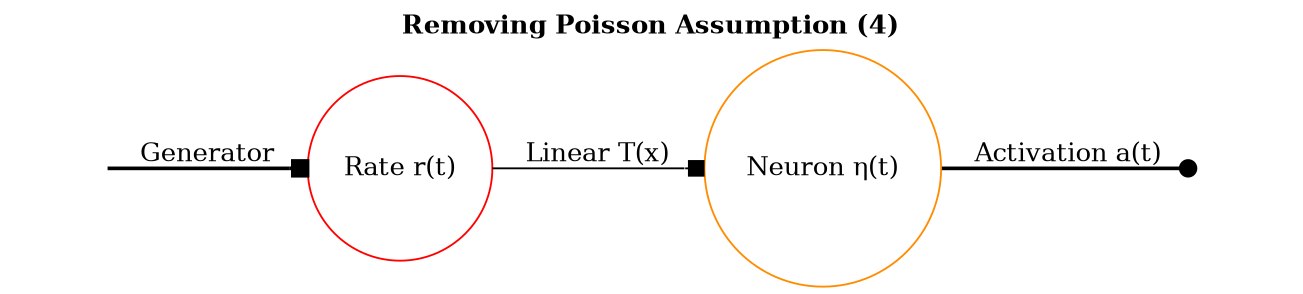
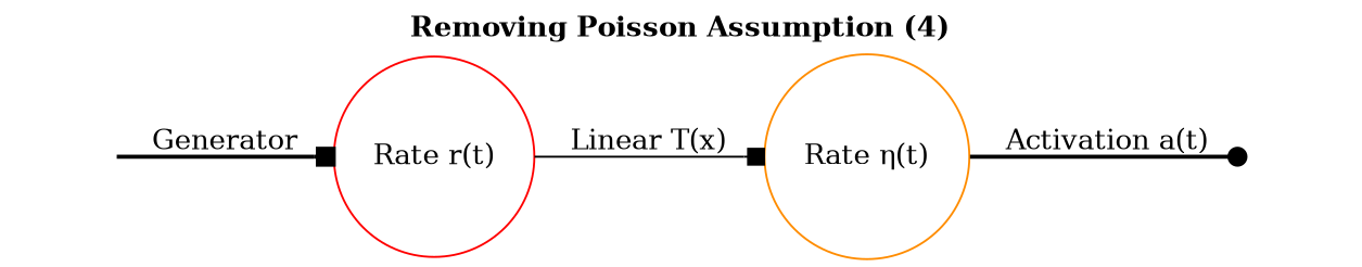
  digraph {
    label=<<B>Removing Poisson Assumption (4)</B>>
    labelloc=t
    rankdir=LR
    edge [style=bold arrowhead=box]
    n0 [style=invis]
    n1 [label="Rate r(t)" shape=circle color=red]
-   n2 [label="Neuron η(t)" shape=circle color=darkorange]
+   n2 [label="Rate η(t)" shape=circle color=darkorange]
    n3 [style=invis]
    n0 -> n1 [label=Generator]
    n1 -> n2 [label="Linear T(x)" style=solid]
    n2 -> n3 [label="Activation a(t)" arrowhead=dot]
  }
